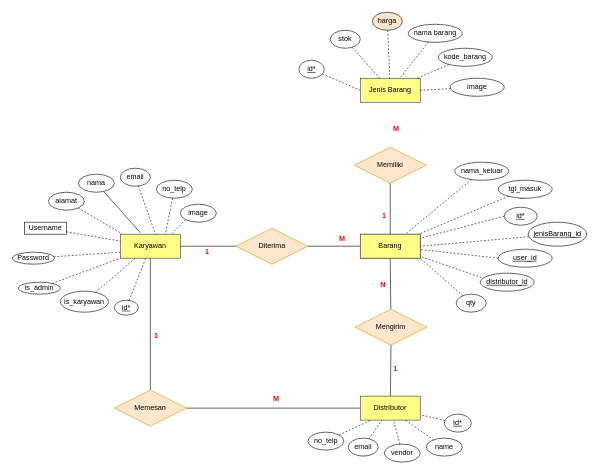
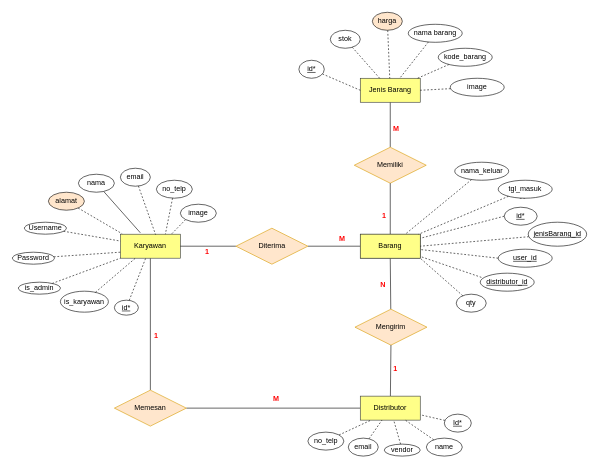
  <mxCell id="0" />
  <mxCell id="1" parent="0" />
  <mxCell id="2" style="edgeStyle=none;rounded=0;orthogonalLoop=1;jettySize=auto;html=1;entryX=0.5;entryY=0;entryDx=0;entryDy=0;endArrow=none;endFill=0;" parent="1" source="3" target="18" edge="1"><mxGeometry relative="1" as="geometry" /></mxCell>
  <mxCell id="3" value="Karyawan" style="whiteSpace=wrap;html=1;align=center;fillColor=#ffff88;strokeColor=#36393d;" parent="1" vertex="1"><mxGeometry x="200" y="390" width="100" height="40" as="geometry" /></mxCell>
  <mxCell id="4" style="edgeStyle=none;rounded=0;orthogonalLoop=1;jettySize=auto;html=1;entryX=0.5;entryY=1;entryDx=0;entryDy=0;endArrow=none;endFill=0;" parent="1" source="5" target="41" edge="1"><mxGeometry relative="1" as="geometry" /></mxCell>
  <mxCell id="5" value="Mengirim" style="shape=rhombus;perimeter=rhombusPerimeter;whiteSpace=wrap;html=1;align=center;fillColor=#ffe6cc;strokeColor=#d79b00;" parent="1" vertex="1"><mxGeometry x="591.14" y="515" width="120" height="60" as="geometry" /></mxCell>
  <mxCell id="6" value="" style="endArrow=none;html=1;rounded=0;shadow=0;fontColor=#000000;verticalAlign=middle;" parent="1" edge="1"><mxGeometry relative="1" as="geometry"><mxPoint x="320" y="409.76" as="sourcePoint" /><mxPoint x="320" y="410" as="targetPoint" /></mxGeometry></mxCell>
  <mxCell id="7" style="rounded=1;sketch=0;jumpStyle=none;orthogonalLoop=1;jettySize=auto;html=1;shadow=0;fontColor=#000000;verticalAlign=middle;dashed=0;endArrow=none;endFill=0;entryX=0.333;entryY=-0.058;entryDx=0;entryDy=0;entryPerimeter=0;" parent="1" source="8" target="3" edge="1"><mxGeometry relative="1" as="geometry"><mxPoint x="200" y="390" as="targetPoint" /></mxGeometry></mxCell>
  <mxCell id="8" value="nama" style="ellipse;whiteSpace=wrap;html=1;align=center;rounded=0;sketch=0;fontColor=#000000;" parent="1" vertex="1"><mxGeometry x="130" y="290" width="60" height="30" as="geometry" /></mxCell>
  <mxCell id="9" style="rounded=1;sketch=0;jumpStyle=none;orthogonalLoop=1;jettySize=auto;html=1;entryX=0.75;entryY=0;entryDx=0;entryDy=0;shadow=0;fontColor=#000000;verticalAlign=middle;endArrow=none;endFill=0;dashed=1;" parent="1" source="10" target="3" edge="1"><mxGeometry relative="1" as="geometry" /></mxCell>
  <mxCell id="10" value="no_telp" style="ellipse;whiteSpace=wrap;html=1;align=center;rounded=0;sketch=0;fontColor=#000000;verticalAlign=middle;" parent="1" vertex="1"><mxGeometry x="260" y="300" width="60" height="30" as="geometry" /></mxCell>
  <mxCell id="11" style="rounded=1;sketch=0;jumpStyle=none;orthogonalLoop=1;jettySize=auto;html=1;entryX=0.03;entryY=-0.017;entryDx=0;entryDy=0;shadow=0;fontColor=#000000;verticalAlign=middle;dashed=1;endArrow=none;endFill=0;entryPerimeter=0;" parent="1" source="12" target="3" edge="1"><mxGeometry relative="1" as="geometry" /></mxCell>
- <mxCell id="12" value="alamat" style="ellipse;whiteSpace=wrap;html=1;align=center;rounded=0;sketch=0;fontColor=#000000;" parent="1" vertex="1"><mxGeometry x="80" y="320" width="60" height="30" as="geometry" /></mxCell>
+ <mxCell id="12" value="alamat" style="ellipse;whiteSpace=wrap;html=1;align=center;rounded=0;sketch=0;fontColor=#000000;fillColor=#ffe6cc;" parent="1" vertex="1"><mxGeometry x="80" y="320" width="60" height="30" as="geometry" /></mxCell>
  <mxCell id="13" style="rounded=1;sketch=0;jumpStyle=none;orthogonalLoop=1;jettySize=auto;html=1;shadow=0;fontColor=#000000;verticalAlign=middle;entryX=0.587;entryY=0.017;entryDx=0;entryDy=0;entryPerimeter=0;endArrow=none;endFill=0;dashed=1;" parent="1" source="14" target="3" edge="1"><mxGeometry relative="1" as="geometry"><mxPoint x="240" y="380" as="targetPoint" /></mxGeometry></mxCell>
  <mxCell id="14" value="email" style="ellipse;whiteSpace=wrap;html=1;align=center;rounded=0;sketch=0;fontColor=#000000;" parent="1" vertex="1"><mxGeometry x="200" y="280" width="50" height="30" as="geometry" /></mxCell>
  <mxCell id="15" style="rounded=1;sketch=0;jumpStyle=none;orthogonalLoop=1;jettySize=auto;html=1;shadow=0;fontColor=#000000;verticalAlign=middle;dashed=1;endArrow=none;endFill=0;" parent="1" source="16" target="3" edge="1"><mxGeometry relative="1" as="geometry" /></mxCell>
  <mxCell id="16" value="id*" style="ellipse;whiteSpace=wrap;html=1;align=center;fontStyle=4;rounded=0;sketch=0;fontColor=#000000;" parent="1" vertex="1"><mxGeometry x="190" y="500" width="40" height="25" as="geometry" /></mxCell>
  <mxCell id="17" style="edgeStyle=none;rounded=0;orthogonalLoop=1;jettySize=auto;html=1;entryX=0;entryY=0.5;entryDx=0;entryDy=0;endArrow=none;endFill=0;" parent="1" source="18" target="52" edge="1"><mxGeometry relative="1" as="geometry" /></mxCell>
  <mxCell id="18" value="Memesan" style="shape=rhombus;perimeter=rhombusPerimeter;whiteSpace=wrap;html=1;align=center;fillColor=#ffe6cc;strokeColor=#d79b00;rotation=0;" parent="1" vertex="1"><mxGeometry x="190" y="650" width="120" height="60" as="geometry" /></mxCell>
  <mxCell id="19" style="rounded=0;orthogonalLoop=1;jettySize=auto;html=1;dashed=1;endArrow=none;endFill=0;" parent="1" source="20" target="3" edge="1"><mxGeometry relative="1" as="geometry"><mxPoint x="210" y="440" as="targetPoint" /></mxGeometry></mxCell>
- <mxCell id="20" value="Username" style="whiteSpace=wrap;html=1;align=center;sketch=0;fontColor=#000000;rounded=0;" parent="1" vertex="1"><mxGeometry x="40" y="370" width="70" height="20" as="geometry" /></mxCell>
+ <mxCell id="20" value="Username" style="ellipse;whiteSpace=wrap;html=1;align=center;rounded=0;sketch=0;fontColor=#000000;" parent="1" vertex="1"><mxGeometry x="40" y="370" width="70" height="20" as="geometry" /></mxCell>
  <mxCell id="21" style="edgeStyle=none;rounded=0;orthogonalLoop=1;jettySize=auto;html=1;entryX=0;entryY=0.75;entryDx=0;entryDy=0;dashed=1;endArrow=none;endFill=0;" parent="1" source="22" target="3" edge="1"><mxGeometry relative="1" as="geometry" /></mxCell>
  <mxCell id="22" value="Password" style="ellipse;whiteSpace=wrap;html=1;align=center;rounded=0;sketch=0;fontColor=#000000;" parent="1" vertex="1"><mxGeometry x="20" y="420" width="70" height="20" as="geometry" /></mxCell>
+ <mxCell id="23" style="edgeStyle=none;rounded=0;orthogonalLoop=1;jettySize=auto;html=1;entryX=0.5;entryY=1;entryDx=0;entryDy=0;endArrow=none;endFill=0;" parent="1" source="24" target="25" edge="1"><mxGeometry relative="1" as="geometry" /></mxCell>
  <mxCell id="24" value="Memiliki" style="shape=rhombus;perimeter=rhombusPerimeter;whiteSpace=wrap;html=1;align=center;fillColor=#ffe6cc;strokeColor=#d79b00;" parent="1" vertex="1"><mxGeometry x="590" y="245" width="120" height="60" as="geometry" /></mxCell>
  <mxCell id="25" value="Jenis Barang" style="whiteSpace=wrap;html=1;align=center;fillColor=#ffff88;strokeColor=#36393d;" parent="1" vertex="1"><mxGeometry x="600" y="130" width="100" height="40" as="geometry" /></mxCell>
  <mxCell id="26" style="edgeStyle=none;rounded=1;sketch=0;jumpStyle=none;orthogonalLoop=1;jettySize=auto;html=1;shadow=0;dashed=1;fontColor=#000000;endArrow=none;endFill=0;verticalAlign=middle;entryX=0;entryY=0.5;entryDx=0;entryDy=0;" parent="1" target="25" edge="1" source="27"><mxGeometry x="547.64" y="10" as="geometry"><mxPoint x="560.001" y="88.839" as="sourcePoint" /></mxGeometry></mxCell>
  <mxCell id="27" value="id*" style="ellipse;whiteSpace=wrap;html=1;align=center;fontStyle=4;rounded=0;sketch=0;fontColor=#000000;" parent="1" vertex="1"><mxGeometry x="497.64" y="100" width="42.36" height="30" as="geometry" /></mxCell>
  <mxCell id="28" style="edgeStyle=none;rounded=1;sketch=0;jumpStyle=none;orthogonalLoop=1;jettySize=auto;html=1;shadow=0;dashed=1;fontColor=#000000;endArrow=none;endFill=0;verticalAlign=middle;" parent="1" source="29" target="25" edge="1"><mxGeometry x="557.5" y="80" as="geometry" /></mxCell>
  <mxCell id="29" value="nama barang" style="ellipse;whiteSpace=wrap;html=1;align=center;rounded=0;sketch=0;fontColor=#000000;" parent="1" vertex="1"><mxGeometry x="680" y="40" width="90" height="30" as="geometry" /></mxCell>
  <mxCell id="30" style="edgeStyle=none;rounded=1;sketch=0;jumpStyle=none;orthogonalLoop=1;jettySize=auto;html=1;shadow=0;dashed=1;fontColor=#000000;endArrow=none;endFill=0;verticalAlign=middle;" parent="1" source="31" target="25" edge="1"><mxGeometry x="547.64" y="10" as="geometry" /></mxCell>
  <mxCell id="31" value="harga" style="ellipse;whiteSpace=wrap;html=1;align=center;rounded=0;sketch=0;fontColor=#000000;fillColor=#ffe6cc;" parent="1" vertex="1"><mxGeometry x="620.14" y="20" width="50" height="30" as="geometry" /></mxCell>
  <mxCell id="32" value="Barang" style="whiteSpace=wrap;html=1;align=center;fillColor=#ffff88;strokeColor=#36393d;" parent="1" vertex="1"><mxGeometry x="600" y="390" width="100" height="40" as="geometry" /></mxCell>
  <mxCell id="33" value="&lt;u&gt;distributor_id&lt;/u&gt;" style="ellipse;whiteSpace=wrap;html=1;align=center;rounded=0;sketch=0;fontColor=#000000;" parent="1" vertex="1"><mxGeometry x="800" y="455" width="90" height="30" as="geometry" /></mxCell>
  <mxCell id="34" style="edgeStyle=none;rounded=1;sketch=0;jumpStyle=none;orthogonalLoop=1;jettySize=auto;html=1;shadow=0;dashed=1;fontColor=#000000;endArrow=none;endFill=0;verticalAlign=middle;exitX=0.022;exitY=0.233;exitDx=0;exitDy=0;exitPerimeter=0;" parent="1" source="33" target="32" edge="1"><mxGeometry x="620" y="150" as="geometry"><mxPoint x="803.317" y="446.312" as="sourcePoint" /><mxPoint x="705" y="422.162" as="targetPoint" /></mxGeometry></mxCell>
  <mxCell id="35" style="edgeStyle=none;rounded=1;sketch=0;jumpStyle=none;orthogonalLoop=1;jettySize=auto;html=1;entryX=1;entryY=1;entryDx=0;entryDy=0;shadow=0;dashed=1;fontColor=#000000;endArrow=none;endFill=0;verticalAlign=middle;" parent="1" source="36" target="32" edge="1"><mxGeometry x="620" y="150" as="geometry"><mxPoint x="705" y="430" as="targetPoint" /></mxGeometry></mxCell>
  <mxCell id="36" value="qty" style="ellipse;whiteSpace=wrap;html=1;align=center;rounded=0;sketch=0;fontColor=#000000;" parent="1" vertex="1"><mxGeometry x="760" y="490" width="50" height="30" as="geometry" /></mxCell>
  <mxCell id="37" value="nama_keluar" style="ellipse;whiteSpace=wrap;html=1;align=center;rounded=0;sketch=0;fontColor=#000000;" parent="1" vertex="1"><mxGeometry x="757.5" y="270" width="90" height="30" as="geometry" /></mxCell>
  <mxCell id="38" style="edgeStyle=none;rounded=0;orthogonalLoop=1;jettySize=auto;html=1;dashed=1;endArrow=none;endFill=0;exitX=0;exitY=0.5;exitDx=0;exitDy=0;" parent="1" source="45" target="32" edge="1"><mxGeometry x="620" y="150" as="geometry"><mxPoint x="830" y="360" as="sourcePoint" /></mxGeometry></mxCell>
  <mxCell id="39" style="edgeStyle=none;rounded=0;orthogonalLoop=1;jettySize=auto;html=1;entryX=1;entryY=0.5;entryDx=0;entryDy=0;endArrow=none;endFill=0;" parent="1" source="41" target="62" edge="1"><mxGeometry relative="1" as="geometry" /></mxCell>
  <mxCell id="40" style="edgeStyle=none;rounded=0;orthogonalLoop=1;jettySize=auto;html=1;entryX=0.5;entryY=1;entryDx=0;entryDy=0;endArrow=none;endFill=0;" parent="1" source="41" target="24" edge="1"><mxGeometry relative="1" as="geometry" /></mxCell>
  <mxCell id="41" value="Barang" style="whiteSpace=wrap;html=1;align=center;fillColor=#ffff88;strokeColor=#36393d;" parent="1" vertex="1"><mxGeometry x="600" y="390" width="100" height="40" as="geometry" /></mxCell>
  <mxCell id="42" style="edgeStyle=none;rounded=1;sketch=0;jumpStyle=none;orthogonalLoop=1;jettySize=auto;html=1;shadow=0;dashed=1;fontColor=#000000;endArrow=none;endFill=0;verticalAlign=middle;exitX=0;exitY=0.5;exitDx=0;exitDy=0;" parent="1" source="47" target="41" edge="1"><mxGeometry x="620" y="150" as="geometry"><mxPoint x="803.317" y="446.312" as="sourcePoint" /><mxPoint x="705" y="422.162" as="targetPoint" /></mxGeometry></mxCell>
  <mxCell id="43" style="edgeStyle=none;rounded=1;sketch=0;jumpStyle=none;orthogonalLoop=1;jettySize=auto;html=1;entryX=1;entryY=0.5;entryDx=0;entryDy=0;shadow=0;dashed=1;fontColor=#000000;endArrow=none;endFill=0;verticalAlign=middle;" parent="1" source="48" target="41" edge="1"><mxGeometry x="620" y="150" as="geometry"><mxPoint x="705" y="400" as="targetPoint" /></mxGeometry></mxCell>
  <mxCell id="44" style="edgeStyle=none;rounded=0;orthogonalLoop=1;jettySize=auto;html=1;dashed=1;endArrow=none;endFill=0;" parent="1" source="49" target="41" edge="1"><mxGeometry x="620" y="150" as="geometry" /></mxCell>
  <mxCell id="45" value="id*" style="ellipse;whiteSpace=wrap;html=1;align=center;fontStyle=4;rounded=0;sketch=0;fontColor=#000000;" parent="1" vertex="1"><mxGeometry x="840" y="345" width="55" height="30" as="geometry" /></mxCell>
  <mxCell id="46" style="edgeStyle=none;rounded=0;orthogonalLoop=1;jettySize=auto;html=1;exitX=0.5;exitY=1;exitDx=0;exitDy=0;entryX=0.389;entryY=1.002;entryDx=0;entryDy=0;entryPerimeter=0;dashed=1;endArrow=none;endFill=0;" parent="1" source="49" target="49" edge="1"><mxGeometry x="620" y="150" as="geometry" /></mxCell>
  <mxCell id="47" value="&lt;u&gt;user_id&lt;/u&gt;" style="ellipse;whiteSpace=wrap;html=1;align=center;rounded=0;sketch=0;fontColor=#000000;" parent="1" vertex="1"><mxGeometry x="830" y="415" width="90" height="30" as="geometry" /></mxCell>
  <mxCell id="48" value="&lt;div&gt;&lt;span&gt;&lt;u&gt;jenisBarang_id&lt;/u&gt;&lt;/span&gt;&lt;/div&gt;" style="ellipse;whiteSpace=wrap;html=1;align=center;rounded=0;sketch=0;fontColor=#000000;" parent="1" vertex="1"><mxGeometry x="880" y="370" width="97.5" height="40" as="geometry" /></mxCell>
  <mxCell id="49" value="tgl_masuk" style="ellipse;whiteSpace=wrap;html=1;align=center;rounded=0;sketch=0;fontColor=#000000;" parent="1" vertex="1"><mxGeometry x="830" y="300" width="90" height="30" as="geometry" /></mxCell>
  <mxCell id="50" style="edgeStyle=none;rounded=0;orthogonalLoop=1;jettySize=auto;html=1;entryX=0.75;entryY=0;entryDx=0;entryDy=0;dashed=1;endArrow=none;endFill=0;" parent="1" source="37" target="32" edge="1"><mxGeometry x="620" y="150" as="geometry" /></mxCell>
  <mxCell id="51" style="edgeStyle=none;rounded=0;orthogonalLoop=1;jettySize=auto;html=1;entryX=0.5;entryY=1;entryDx=0;entryDy=0;endArrow=none;endFill=0;" parent="1" source="52" target="5" edge="1"><mxGeometry relative="1" as="geometry" /></mxCell>
  <mxCell id="52" value="Distributor" style="whiteSpace=wrap;html=1;align=center;fillColor=#ffff88;strokeColor=#36393d;" parent="1" vertex="1"><mxGeometry x="600" y="660" width="100" height="40" as="geometry" /></mxCell>
  <mxCell id="53" style="edgeStyle=none;rounded=1;sketch=0;jumpStyle=none;orthogonalLoop=1;jettySize=auto;html=1;entryX=0.75;entryY=1;entryDx=0;entryDy=0;shadow=0;dashed=1;fontColor=#000000;endArrow=none;endFill=0;verticalAlign=middle;" parent="1" source="54" target="52" edge="1"><mxGeometry x="590" y="450" as="geometry" /></mxCell>
  <mxCell id="54" value="name" style="ellipse;whiteSpace=wrap;html=1;align=center;rounded=0;sketch=0;fontColor=#000000;" parent="1" vertex="1"><mxGeometry x="710.14" y="730" width="60" height="30" as="geometry" /></mxCell>
  <mxCell id="55" style="edgeStyle=none;rounded=1;sketch=0;jumpStyle=none;orthogonalLoop=1;jettySize=auto;html=1;shadow=0;dashed=1;fontColor=#000000;endArrow=none;endFill=0;verticalAlign=middle;" parent="1" source="56" target="52" edge="1"><mxGeometry x="590" y="450" as="geometry" /></mxCell>
  <mxCell id="56" value="Id*" style="ellipse;whiteSpace=wrap;html=1;align=center;fontStyle=4;rounded=0;sketch=0;fontColor=#000000;" parent="1" vertex="1"><mxGeometry x="740.14" y="690" width="45" height="30" as="geometry" /></mxCell>
  <mxCell id="57" style="edgeStyle=none;rounded=1;sketch=0;jumpStyle=none;orthogonalLoop=1;jettySize=auto;html=1;shadow=0;dashed=1;fontColor=#000000;endArrow=none;endFill=0;verticalAlign=middle;" parent="1" source="58" target="52" edge="1"><mxGeometry x="590" y="450" as="geometry" /></mxCell>
  <mxCell id="58" value="email" style="ellipse;whiteSpace=wrap;html=1;align=center;rounded=0;sketch=0;fontColor=#000000;" parent="1" vertex="1"><mxGeometry x="580" y="730" width="50" height="30" as="geometry" /></mxCell>
  <mxCell id="59" style="edgeStyle=none;rounded=0;orthogonalLoop=1;jettySize=auto;html=1;dashed=1;endArrow=none;endFill=0;entryX=0.18;entryY=1;entryDx=0;entryDy=0;entryPerimeter=0;" parent="1" source="60" target="52" edge="1"><mxGeometry relative="1" as="geometry" /></mxCell>
  <mxCell id="60" value="no_telp" style="ellipse;whiteSpace=wrap;html=1;align=center;rounded=0;sketch=0;fontColor=#000000;verticalAlign=middle;" parent="1" vertex="1"><mxGeometry x="512.64" y="720" width="60" height="30" as="geometry" /></mxCell>
  <mxCell id="61" style="edgeStyle=none;rounded=0;orthogonalLoop=1;jettySize=auto;html=1;entryX=1;entryY=0.5;entryDx=0;entryDy=0;endArrow=none;endFill=0;" parent="1" source="62" target="3" edge="1"><mxGeometry relative="1" as="geometry" /></mxCell>
  <mxCell id="62" value="Diterima" style="shape=rhombus;perimeter=rhombusPerimeter;whiteSpace=wrap;html=1;align=center;fillColor=#ffe6cc;strokeColor=#d79b00;" parent="1" vertex="1"><mxGeometry x="392.64" y="380" width="120" height="60" as="geometry" /></mxCell>
  <mxCell id="63" value="&lt;b&gt;&lt;font color=&quot;#ff0505&quot;&gt;1&lt;/font&gt;&lt;/b&gt;" style="text;html=1;strokeColor=none;fillColor=none;align=center;verticalAlign=middle;whiteSpace=wrap;rounded=0;" parent="1" vertex="1"><mxGeometry x="230" y="545" width="60" height="30" as="geometry" /></mxCell>
  <mxCell id="64" value="&lt;b&gt;&lt;font color=&quot;#ff0505&quot;&gt;M&lt;/font&gt;&lt;/b&gt;" style="text;html=1;strokeColor=none;fillColor=none;align=center;verticalAlign=middle;whiteSpace=wrap;rounded=0;" parent="1" vertex="1"><mxGeometry x="430" y="650" width="60" height="30" as="geometry" /></mxCell>
  <mxCell id="65" value="&lt;b&gt;&lt;font color=&quot;#ff0505&quot;&gt;1&lt;/font&gt;&lt;/b&gt;" style="text;html=1;strokeColor=none;fillColor=none;align=center;verticalAlign=middle;whiteSpace=wrap;rounded=0;" parent="1" vertex="1"><mxGeometry x="629.14" y="600" width="60" height="30" as="geometry" /></mxCell>
  <mxCell id="66" value="&lt;b&gt;&lt;font color=&quot;#ff0505&quot;&gt;N&lt;/font&gt;&lt;/b&gt;" style="text;html=1;strokeColor=none;fillColor=none;align=center;verticalAlign=middle;whiteSpace=wrap;rounded=0;" parent="1" vertex="1"><mxGeometry x="608" y="460" width="60" height="30" as="geometry" /></mxCell>
  <mxCell id="67" value="&lt;b&gt;&lt;font color=&quot;#ff0505&quot;&gt;1&lt;/font&gt;&lt;/b&gt;" style="text;html=1;strokeColor=none;fillColor=none;align=center;verticalAlign=middle;whiteSpace=wrap;rounded=0;" parent="1" vertex="1"><mxGeometry x="610.14" y="345" width="60" height="30" as="geometry" /></mxCell>
  <mxCell id="68" value="&lt;b&gt;&lt;font color=&quot;#ff0505&quot;&gt;M&lt;/font&gt;&lt;/b&gt;" style="text;html=1;strokeColor=none;fillColor=none;align=center;verticalAlign=middle;whiteSpace=wrap;rounded=0;" parent="1" vertex="1"><mxGeometry x="630" y="200" width="60" height="30" as="geometry" /></mxCell>
  <mxCell id="69" value="&lt;b&gt;&lt;font color=&quot;#ff0505&quot;&gt;M&lt;/font&gt;&lt;/b&gt;" style="text;html=1;strokeColor=none;fillColor=none;align=center;verticalAlign=middle;whiteSpace=wrap;rounded=0;" parent="1" vertex="1"><mxGeometry x="540" y="383" width="60" height="30" as="geometry" /></mxCell>
  <mxCell id="70" value="&lt;b&gt;&lt;font color=&quot;#ff0505&quot;&gt;1&lt;/font&gt;&lt;/b&gt;" style="text;html=1;strokeColor=none;fillColor=none;align=center;verticalAlign=middle;whiteSpace=wrap;rounded=0;" parent="1" vertex="1"><mxGeometry x="315" y="404" width="60" height="30" as="geometry" /></mxCell>
  <mxCell id="71" style="rounded=0;orthogonalLoop=1;jettySize=auto;html=1;entryX=0;entryY=1;entryDx=0;entryDy=0;dashed=1;endArrow=none;endFill=0;" parent="1" source="72" target="3" edge="1"><mxGeometry relative="1" as="geometry" /></mxCell>
  <mxCell id="72" value="is_admin" style="ellipse;whiteSpace=wrap;html=1;align=center;rounded=0;sketch=0;fontColor=#000000;" parent="1" vertex="1"><mxGeometry x="30" y="470" width="70" height="20" as="geometry" /></mxCell>
  <mxCell id="73" style="rounded=0;orthogonalLoop=1;jettySize=auto;html=1;exitX=0;exitY=1;exitDx=0;exitDy=0;dashed=1;endArrow=none;endFill=0;entryX=0.85;entryY=0;entryDx=0;entryDy=0;entryPerimeter=0;" parent="1" source="74" target="3" edge="1"><mxGeometry relative="1" as="geometry" /></mxCell>
  <mxCell id="74" value="image" style="ellipse;whiteSpace=wrap;html=1;align=center;rounded=0;sketch=0;fontColor=#000000;verticalAlign=middle;" parent="1" vertex="1"><mxGeometry x="300" y="340" width="60" height="30" as="geometry" /></mxCell>
  <mxCell id="75" value="is_karyawan" style="ellipse;whiteSpace=wrap;html=1;align=center;rounded=0;sketch=0;fontColor=#000000;" vertex="1" parent="1"><mxGeometry x="100" y="485" width="80" height="35" as="geometry" /></mxCell>
  <mxCell id="76" style="rounded=0;orthogonalLoop=1;jettySize=auto;html=1;entryX=0.25;entryY=1;entryDx=0;entryDy=0;dashed=1;endArrow=none;endFill=0;" edge="1" source="75" parent="1" target="3"><mxGeometry relative="1" as="geometry"><mxPoint x="270" y="445" as="targetPoint" /></mxGeometry></mxCell>
  <mxCell id="77" style="edgeStyle=none;rounded=0;orthogonalLoop=1;jettySize=auto;html=1;dashed=1;endArrow=none;endFill=0;" edge="1" parent="1" source="78" target="52"><mxGeometry relative="1" as="geometry" /></mxCell>
- <mxCell id="78" value="vendor" style="ellipse;whiteSpace=wrap;html=1;align=center;rounded=0;sketch=0;fontColor=#000000;" vertex="1" parent="1"><mxGeometry x="640" y="740" width="60" height="30" as="geometry" /></mxCell>
+ <mxCell id="78" value="vendor" style="ellipse;whiteSpace=wrap;html=1;align=center;rounded=0;sketch=0;fontColor=#000000;" vertex="1" parent="1"><mxGeometry x="640" y="740" width="60" height="20" as="geometry" /></mxCell>
  <mxCell id="79" style="edgeStyle=none;rounded=0;orthogonalLoop=1;jettySize=auto;html=1;dashed=1;endArrow=none;endFill=0;" edge="1" parent="1" source="80" target="25"><mxGeometry relative="1" as="geometry" /></mxCell>
  <mxCell id="80" value="kode_barang" style="ellipse;whiteSpace=wrap;html=1;align=center;rounded=0;sketch=0;fontColor=#000000;" vertex="1" parent="1"><mxGeometry x="730" y="80" width="90" height="30" as="geometry" /></mxCell>
  <mxCell id="81" style="edgeStyle=none;rounded=0;orthogonalLoop=1;jettySize=auto;html=1;dashed=1;endArrow=none;endFill=0;" edge="1" parent="1" source="82" target="25"><mxGeometry relative="1" as="geometry" /></mxCell>
  <mxCell id="82" value="stok" style="ellipse;whiteSpace=wrap;html=1;align=center;rounded=0;sketch=0;fontColor=#000000;" vertex="1" parent="1"><mxGeometry x="550" y="50" width="50" height="30" as="geometry" /></mxCell>
  <mxCell id="83" style="edgeStyle=none;rounded=0;orthogonalLoop=1;jettySize=auto;html=1;entryX=1;entryY=0.5;entryDx=0;entryDy=0;dashed=1;endArrow=none;endFill=0;" edge="1" parent="1" source="84" target="25"><mxGeometry relative="1" as="geometry" /></mxCell>
  <mxCell id="84" value="image" style="ellipse;whiteSpace=wrap;html=1;align=center;rounded=0;sketch=0;fontColor=#000000;" vertex="1" parent="1"><mxGeometry x="750" y="130" width="90" height="30" as="geometry" /></mxCell>
